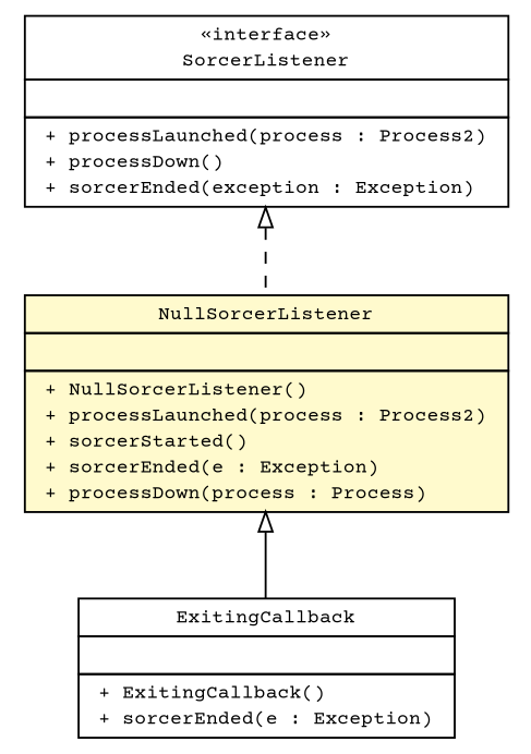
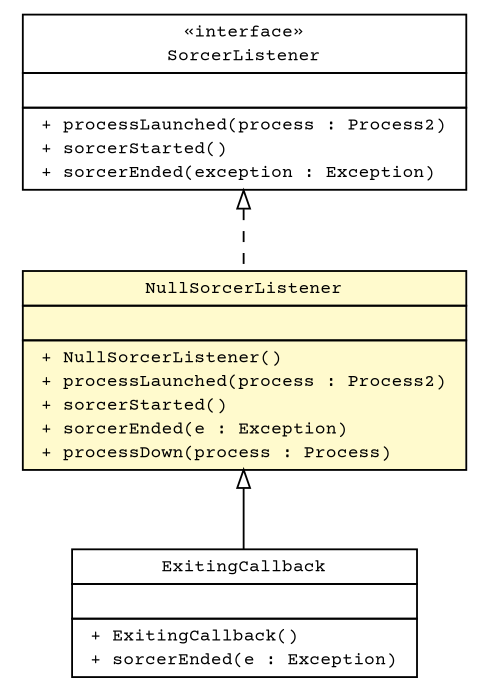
  digraph {
    fontname="Courier Prime"
    nodesep=0.25
    ranksep=0.5
    node [fontcolor=black fontname="Courier Prime" fontsize=10.0 shape=plaintext]
    edge [arrowtail=empty dir=back fontname="Courier Prime" fontsize=10 headport=p labelfontname=Helvetica labelfontsize=10 tailport=p]
    n1 [label=<<table title="sorcer.launcher.process.ExitingCallback" border="0" cellborder="1" cellspacing="0" cellpadding="2" port="p" href="./process/ExitingCallback.html"> 		<tr><td><table border="0" cellspacing="0" cellpadding="1"> <tr><td align="center" balign="center"> ExitingCallback </td></tr> 		</table></td></tr> 		<tr><td><table border="0" cellspacing="0" cellpadding="1"> <tr><td align="left" balign="left">  </td></tr> 		</table></td></tr> 		<tr><td><table border="0" cellspacing="0" cellpadding="1"> <tr><td align="left" balign="left"> + ExitingCallback() </td></tr> <tr><td align="left" balign="left"> + sorcerEnded(e : Exception) </td></tr> 		</table></td></tr> 		</table>>]
    n2 [label=<<table title="sorcer.launcher.NullSorcerListener" border="0" cellborder="1" cellspacing="0" cellpadding="2" port="p" bgcolor="lemonChiffon" href="./NullSorcerListener.html"> 		<tr><td><table border="0" cellspacing="0" cellpadding="1"> <tr><td align="center" balign="center"> NullSorcerListener </td></tr> 		</table></td></tr> 		<tr><td><table border="0" cellspacing="0" cellpadding="1"> <tr><td align="left" balign="left">  </td></tr> 		</table></td></tr> 		<tr><td><table border="0" cellspacing="0" cellpadding="1"> <tr><td align="left" balign="left"> + NullSorcerListener() </td></tr> <tr><td align="left" balign="left"> + processLaunched(process : Process2) </td></tr> <tr><td align="left" balign="left"> + sorcerStarted() </td></tr> <tr><td align="left" balign="left"> + sorcerEnded(e : Exception) </td></tr> <tr><td align="left" balign="left"> + processDown(process : Process) </td></tr> 		</table></td></tr> 		</table>>]
-   n3 [label=<<table title="sorcer.launcher.SorcerListener" border="0" cellborder="1" cellspacing="0" cellpadding="2" port="p" href="./SorcerListener.html"> 		<tr><td><table border="0" cellspacing="0" cellpadding="1"> <tr><td align="center" balign="center"> &#171;interface&#187; </td></tr> <tr><td align="center" balign="center"> SorcerListener </td></tr> 		</table></td></tr> 		<tr><td><table border="0" cellspacing="0" cellpadding="1"> <tr><td align="left" balign="left">  </td></tr> 		</table></td></tr> 		<tr><td><table border="0" cellspacing="0" cellpadding="1"> <tr><td align="left" balign="left"> + processLaunched(process : Process2) </td></tr> <tr><td align="left" balign="left"> + processDown() </td></tr> <tr><td align="left" balign="left"> + sorcerEnded(exception : Exception) </td></tr> 		</table></td></tr> 		</table>>]
+   n3 [label=<<table title="sorcer.launcher.SorcerListener" border="0" cellborder="1" cellspacing="0" cellpadding="2" port="p" href="./SorcerListener.html"> 		<tr><td><table border="0" cellspacing="0" cellpadding="1"> <tr><td align="center" balign="center"> &#171;interface&#187; </td></tr> <tr><td align="center" balign="center"> SorcerListener </td></tr> 		</table></td></tr> 		<tr><td><table border="0" cellspacing="0" cellpadding="1"> <tr><td align="left" balign="left">  </td></tr> 		</table></td></tr> 		<tr><td><table border="0" cellspacing="0" cellpadding="1"> <tr><td align="left" balign="left"> + processLaunched(process : Process2) </td></tr> <tr><td align="left" balign="left"> + sorcerStarted() </td></tr> <tr><td align="left" balign="left"> + sorcerEnded(exception : Exception) </td></tr> 		</table></td></tr> 		</table>>]
    n2 -> n1
    n3 -> n2 [style=dashed]
  }
